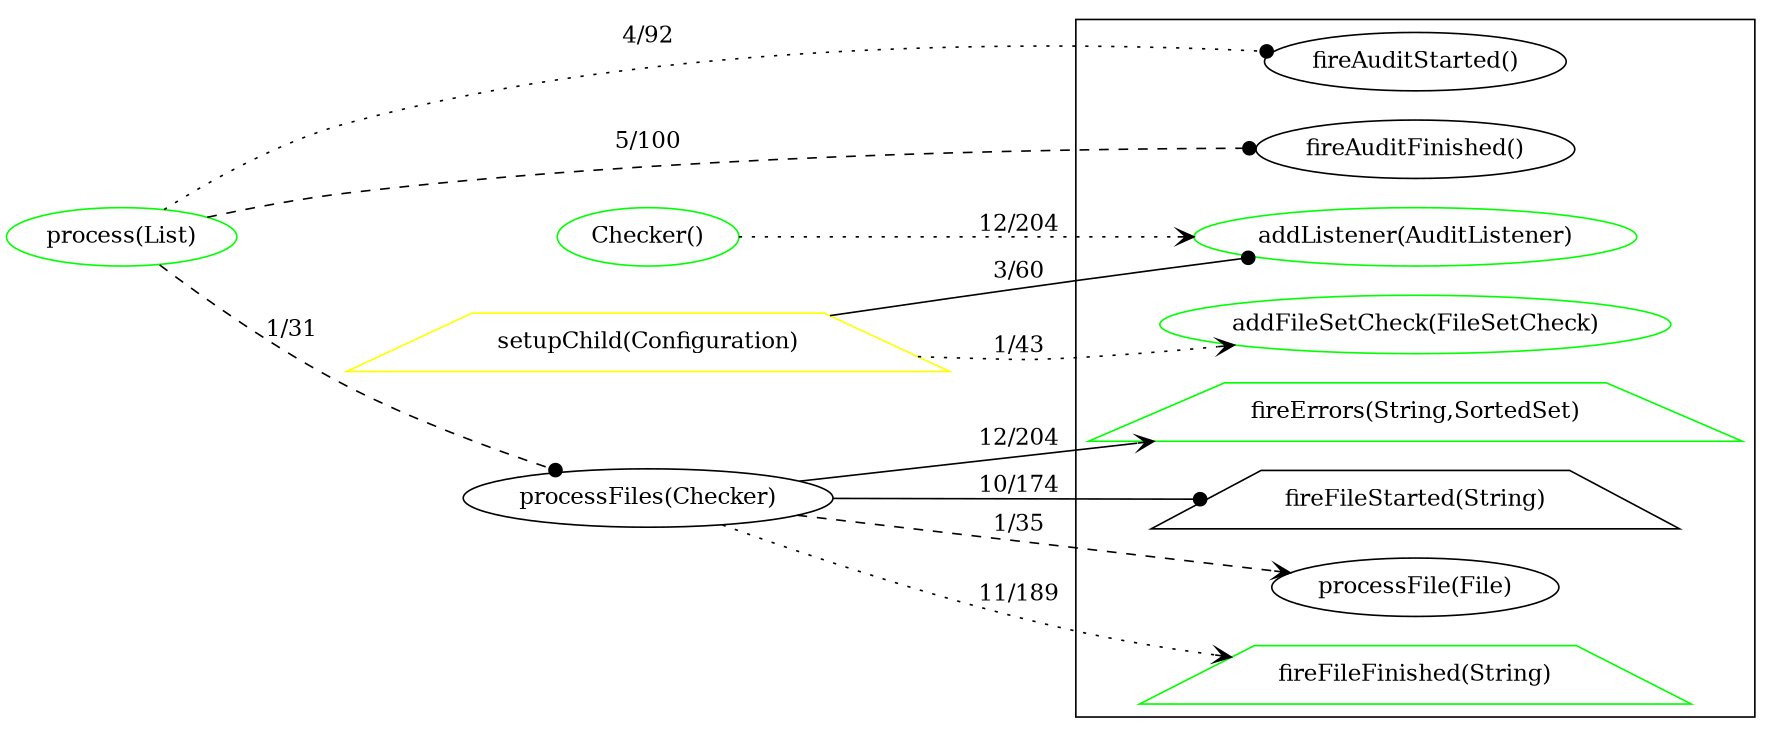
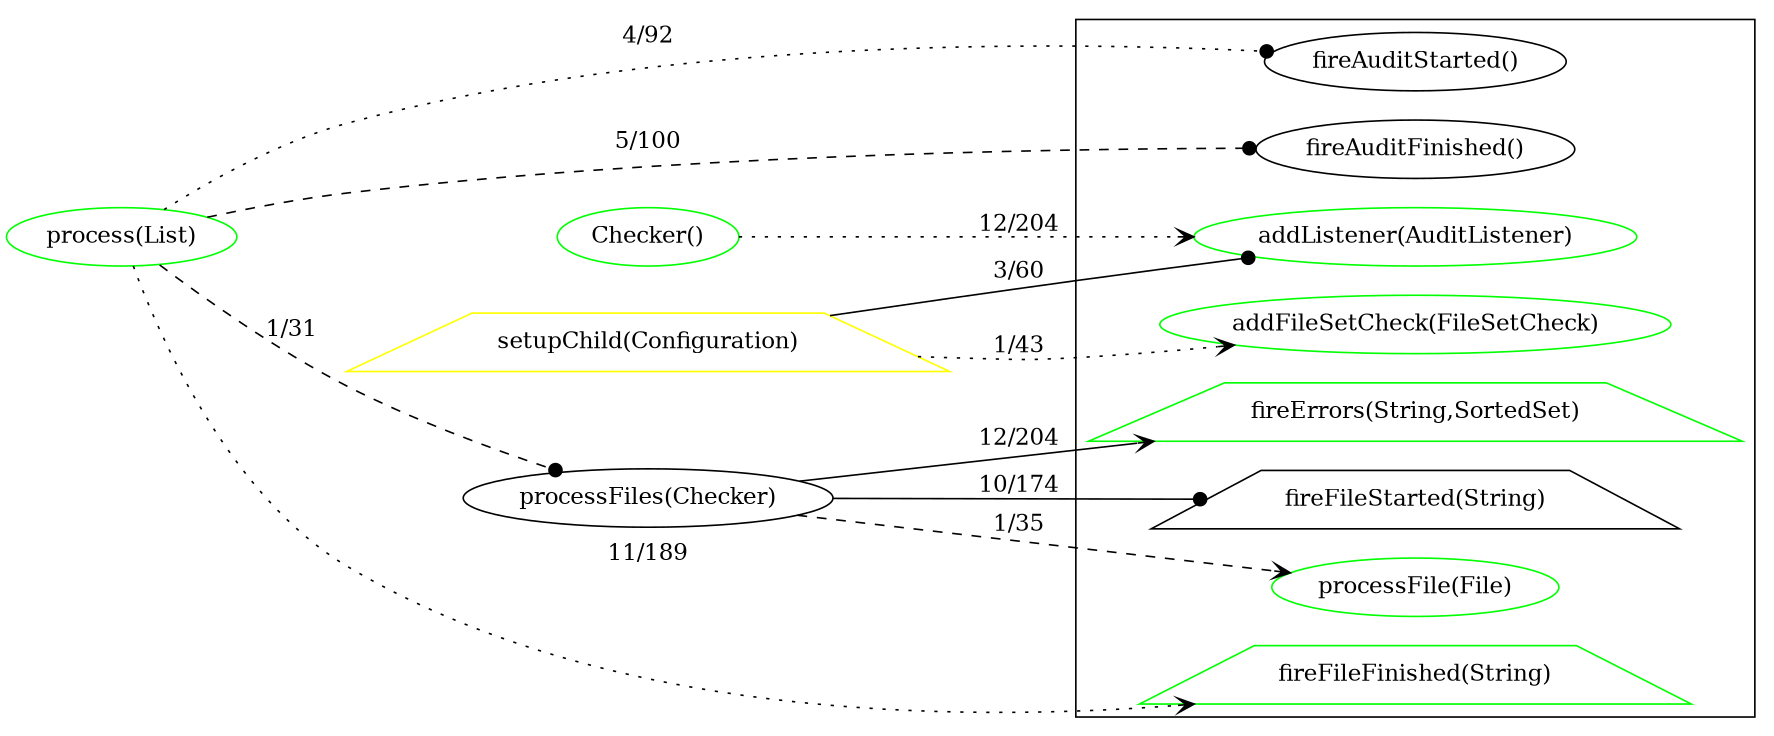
  digraph {
    rankdir=LR
    node [color="#00ff00ff"]
    edge [arrowhead=vee style=dotted]
-   "processFile(File)" [color="#000000ff"]
+   "processFile(File)"
    "fireAuditStarted()" [color="#000000ff"]
    "fireFileFinished(String)" [shape=trapezium]
    "addListener(AuditListener)"
    "fireAuditFinished()" [color="#000000ff"]
    "fireErrors(String,SortedSet)" [shape=trapezium]
    "addFileSetCheck(FileSetCheck)"
    "fireFileStarted(String)" [color="#000000ff" shape=trapezium]
    "Checker()"
    n10 [color="#000000ff" label="processFiles(Checker)"]
    "process(List)"
    "setupChild(Configuration)" [color="#ffff00ff" shape=trapezium]
    subgraph cluster_1 {
      "processFile(File)"
      "fireAuditStarted()"
      "fireFileFinished(String)"
      "addListener(AuditListener)"
      "fireAuditFinished()"
      "fireErrors(String,SortedSet)"
      "addFileSetCheck(FileSetCheck)"
      "fireFileStarted(String)"
    }
    "Checker()" -> "addListener(AuditListener)" [label="12/204"]
    n10 -> "processFile(File)" [label="1/35" style=dashed]
-   n10 -> "fireFileFinished(String)" [label="11/189"]
+   "process(List)" -> "fireFileFinished(String)" [label="11/189"]
    n10 -> "fireErrors(String,SortedSet)" [label="12/204" style=solid]
    n10 -> "fireFileStarted(String)" [arrowhead=dot label="10/174" style=solid]
    "process(List)" -> "fireAuditStarted()" [arrowhead=dot label="4/92"]
    "process(List)" -> "fireAuditFinished()" [arrowhead=dot label="5/100" style=dashed]
    "process(List)" -> n10 [arrowhead=dot label="1/31" style=dashed]
    "setupChild(Configuration)" -> "addListener(AuditListener)" [arrowhead=dot label="3/60" style=solid]
    "setupChild(Configuration)" -> "addFileSetCheck(FileSetCheck)" [label="1/43"]
  }
